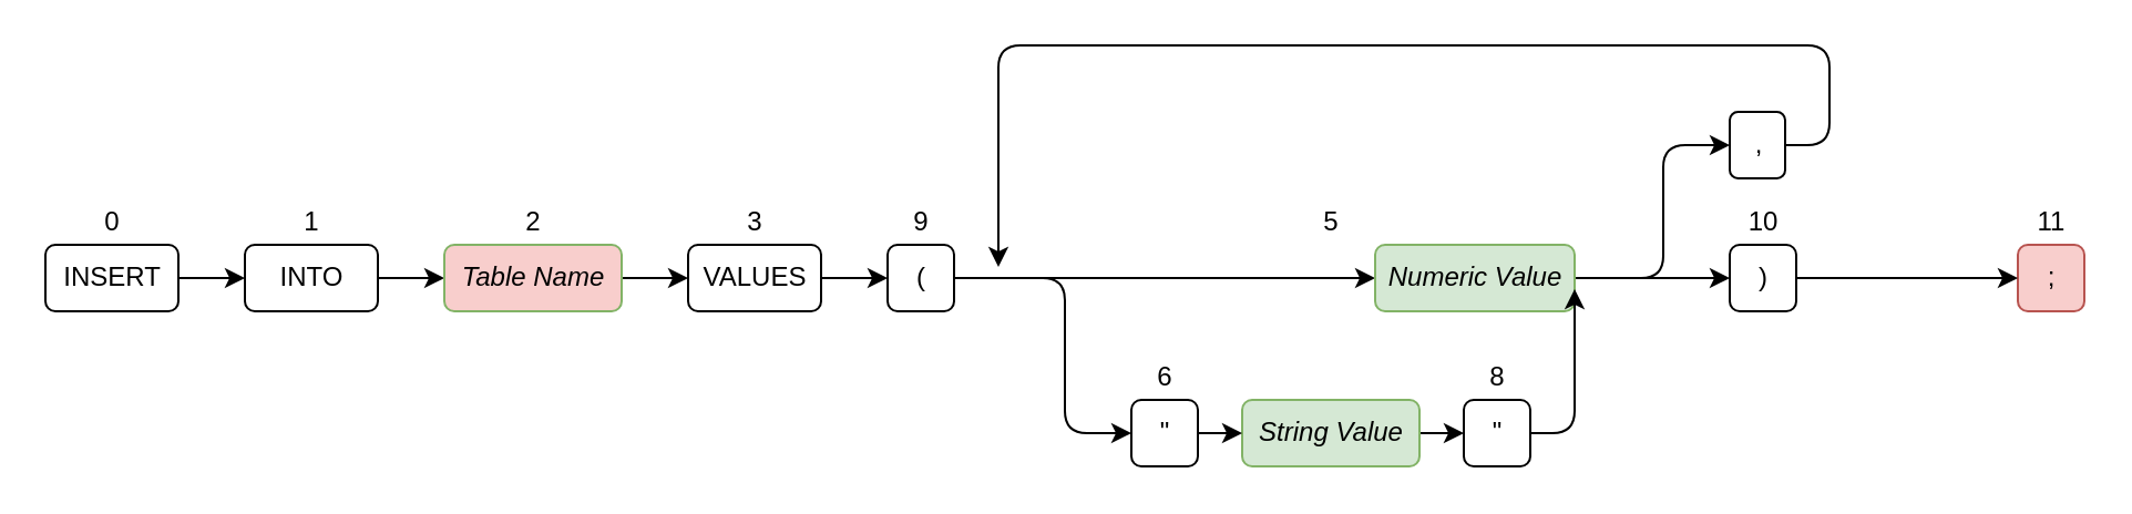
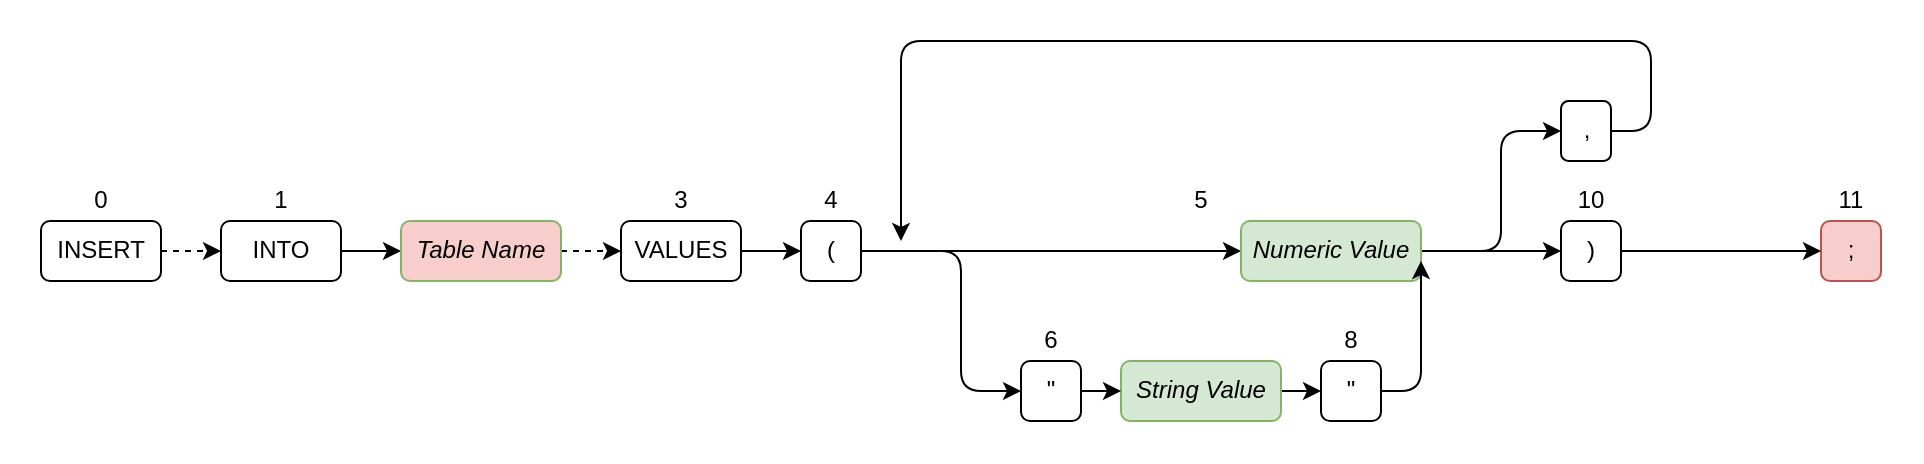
  <mxCell id="0" />
  <mxCell id="1" parent="0" />
- <mxCell id="2" style="edgeStyle=orthogonalEdgeStyle;orthogonalLoop=1;jettySize=auto;html=1;exitX=1;exitY=0.5;exitDx=0;exitDy=0;entryX=0;entryY=0.5;entryDx=0;entryDy=0;" parent="1" source="3" target="6" edge="1"><mxGeometry relative="1" as="geometry" /></mxCell>
+ <mxCell id="2" style="edgeStyle=orthogonalEdgeStyle;orthogonalLoop=1;jettySize=auto;html=1;exitX=1;exitY=0.5;exitDx=0;exitDy=0;entryX=0;entryY=0.5;entryDx=0;entryDy=0;dashed=1;" parent="1" source="3" target="6" edge="1"><mxGeometry relative="1" as="geometry" /></mxCell>
  <mxCell id="3" value="INSERT" style="html=1;rounded=1;" parent="1" vertex="1"><mxGeometry x="20" y="110" width="60" height="30" as="geometry" /></mxCell>
  <mxCell id="4" value="0" style="text;html=1;align=center;verticalAlign=middle;resizable=0;points=[];autosize=1;rounded=1;" parent="1" vertex="1"><mxGeometry x="40" y="90" width="20" height="20" as="geometry" /></mxCell>
  <mxCell id="5" style="edgeStyle=orthogonalEdgeStyle;orthogonalLoop=1;jettySize=auto;html=1;exitX=1;exitY=0.5;exitDx=0;exitDy=0;entryX=0;entryY=0.5;entryDx=0;entryDy=0;" parent="1" source="6" target="9" edge="1"><mxGeometry relative="1" as="geometry" /></mxCell>
  <mxCell id="6" value="INTO" style="html=1;rounded=1;" parent="1" vertex="1"><mxGeometry x="110" y="110" width="60" height="30" as="geometry" /></mxCell>
  <mxCell id="7" value="1" style="text;html=1;align=center;verticalAlign=middle;resizable=0;points=[];autosize=1;rounded=1;" parent="1" vertex="1"><mxGeometry x="130" y="90" width="20" height="20" as="geometry" /></mxCell>
- <mxCell id="8" style="edgeStyle=orthogonalEdgeStyle;orthogonalLoop=1;jettySize=auto;html=1;exitX=1;exitY=0.5;exitDx=0;exitDy=0;entryX=0;entryY=0.5;entryDx=0;entryDy=0;" parent="1" source="9" target="12" edge="1"><mxGeometry relative="1" as="geometry"><mxPoint x="310" y="125" as="targetPoint" /></mxGeometry></mxCell>
+ <mxCell id="8" style="edgeStyle=orthogonalEdgeStyle;orthogonalLoop=1;jettySize=auto;html=1;exitX=1;exitY=0.5;exitDx=0;exitDy=0;entryX=0;entryY=0.5;entryDx=0;entryDy=0;dashed=1;" parent="1" source="9" target="12" edge="1"><mxGeometry relative="1" as="geometry"><mxPoint x="310" y="125" as="targetPoint" /></mxGeometry></mxCell>
  <mxCell id="9" value="&lt;i&gt;Table Name&lt;/i&gt;" style="html=1;fillColor=#f8cecc;strokeColor=#82b366;rounded=1;" parent="1" vertex="1"><mxGeometry x="200" y="110" width="80" height="30" as="geometry" /></mxCell>
- <mxCell id="10" value="2" style="text;html=1;align=center;verticalAlign=middle;resizable=0;points=[];autosize=1;rounded=1;" parent="1" vertex="1"><mxGeometry x="230" y="90" width="20" height="20" as="geometry" /></mxCell>
  <mxCell id="11" style="edgeStyle=orthogonalEdgeStyle;orthogonalLoop=1;jettySize=auto;html=1;exitX=1;exitY=0.5;exitDx=0;exitDy=0;entryX=0;entryY=0.5;entryDx=0;entryDy=0;" parent="1" source="12" target="16" edge="1"><mxGeometry relative="1" as="geometry" /></mxCell>
  <mxCell id="12" value="VALUES" style="html=1;rounded=1;" parent="1" vertex="1"><mxGeometry x="310" y="110" width="60" height="30" as="geometry" /></mxCell>
  <mxCell id="13" value="3" style="text;html=1;align=center;verticalAlign=middle;resizable=0;points=[];autosize=1;rounded=1;" parent="1" vertex="1"><mxGeometry x="330" y="90" width="20" height="20" as="geometry" /></mxCell>
  <mxCell id="14" style="edgeStyle=orthogonalEdgeStyle;orthogonalLoop=1;jettySize=auto;html=1;exitX=1;exitY=0.5;exitDx=0;exitDy=0;entryX=0;entryY=0.5;entryDx=0;entryDy=0;" parent="1" source="16" target="20" edge="1"><mxGeometry relative="1" as="geometry" /></mxCell>
  <mxCell id="15" style="edgeStyle=orthogonalEdgeStyle;rounded=1;orthogonalLoop=1;jettySize=auto;html=1;exitX=1;exitY=0.5;exitDx=0;exitDy=0;entryX=0;entryY=0.5;entryDx=0;entryDy=0;" parent="1" source="16" target="32" edge="1"><mxGeometry relative="1" as="geometry"><Array as="points"><mxPoint x="480" y="125" /></Array></mxGeometry></mxCell>
  <mxCell id="16" value="(" style="html=1;rounded=1;" parent="1" vertex="1"><mxGeometry x="400" y="110" width="30" height="30" as="geometry" /></mxCell>
- <mxCell id="17" value="9" style="text;html=1;align=center;verticalAlign=middle;resizable=0;points=[];autosize=1;rounded=1;" parent="1" vertex="1"><mxGeometry x="405" y="90" width="20" height="20" as="geometry" /></mxCell>
+ <mxCell id="17" value="4" style="text;html=1;align=center;verticalAlign=middle;resizable=0;points=[];autosize=1;rounded=1;" parent="1" vertex="1"><mxGeometry x="405" y="90" width="20" height="20" as="geometry" /></mxCell>
  <mxCell id="18" style="edgeStyle=orthogonalEdgeStyle;orthogonalLoop=1;jettySize=auto;html=1;exitX=1;exitY=0.5;exitDx=0;exitDy=0;entryX=0;entryY=0.5;entryDx=0;entryDy=0;" parent="1" source="20" target="28" edge="1"><mxGeometry relative="1" as="geometry"><mxPoint x="590" y="125" as="targetPoint" /><Array as="points" /></mxGeometry></mxCell>
  <mxCell id="19" style="edgeStyle=orthogonalEdgeStyle;rounded=1;orthogonalLoop=1;jettySize=auto;html=1;exitX=1;exitY=0.5;exitDx=0;exitDy=0;entryX=0;entryY=0.5;entryDx=0;entryDy=0;" edge="1" parent="1" source="20" target="25"><mxGeometry relative="1" as="geometry"><Array as="points"><mxPoint x="750" y="125" /><mxPoint x="750" y="65" /></Array></mxGeometry></mxCell>
  <mxCell id="20" value="&lt;i&gt;Numeric Value&lt;/i&gt;" style="html=1;fillColor=#d5e8d4;strokeColor=#82b366;rounded=1;" parent="1" vertex="1"><mxGeometry x="620" y="110" width="90" height="30" as="geometry" /></mxCell>
  <mxCell id="21" value="5" style="text;html=1;align=center;verticalAlign=middle;resizable=0;points=[];autosize=1;rounded=1;" parent="1" vertex="1"><mxGeometry x="590" y="90" width="20" height="20" as="geometry" /></mxCell>
  <mxCell id="22" value=";" style="html=1;fillColor=#f8cecc;strokeColor=#b85450;rounded=1;" parent="1" vertex="1"><mxGeometry x="910" y="110" width="30" height="30" as="geometry" /></mxCell>
  <mxCell id="23" value="8" style="text;html=1;align=center;verticalAlign=middle;resizable=0;points=[];autosize=1;rounded=1;" parent="1" vertex="1"><mxGeometry x="665" y="160" width="20" height="20" as="geometry" /></mxCell>
  <mxCell id="24" style="edgeStyle=orthogonalEdgeStyle;rounded=1;orthogonalLoop=1;jettySize=auto;html=1;exitX=1;exitY=0.5;exitDx=0;exitDy=0;" edge="1" parent="1" source="25"><mxGeometry relative="1" as="geometry"><mxPoint x="450" y="120" as="targetPoint" /><Array as="points"><mxPoint x="825" y="65" /><mxPoint x="825" y="20" /><mxPoint x="450" y="20" /></Array></mxGeometry></mxCell>
  <mxCell id="25" value="," style="html=1;rounded=1;" parent="1" vertex="1"><mxGeometry x="780" y="50" width="25" height="30" as="geometry" /></mxCell>
  <mxCell id="26" value="6" style="text;html=1;align=center;verticalAlign=middle;resizable=0;points=[];autosize=1;rounded=1;" parent="1" vertex="1"><mxGeometry x="515" y="160" width="20" height="20" as="geometry" /></mxCell>
  <mxCell id="27" style="edgeStyle=orthogonalEdgeStyle;rounded=1;orthogonalLoop=1;jettySize=auto;html=1;exitX=1;exitY=0.5;exitDx=0;exitDy=0;entryX=0;entryY=0.5;entryDx=0;entryDy=0;" edge="1" parent="1" source="28" target="22"><mxGeometry relative="1" as="geometry" /></mxCell>
  <mxCell id="28" value=")" style="html=1;rounded=1;" parent="1" vertex="1"><mxGeometry x="780" y="110" width="30" height="30" as="geometry" /></mxCell>
  <mxCell id="29" style="edgeStyle=orthogonalEdgeStyle;rounded=0;orthogonalLoop=1;jettySize=auto;html=1;exitX=1;exitY=0.5;exitDx=0;exitDy=0;entryX=0;entryY=0.5;entryDx=0;entryDy=0;" parent="1" source="30" target="34" edge="1"><mxGeometry relative="1" as="geometry" /></mxCell>
  <mxCell id="30" value="&lt;i&gt;String Value&lt;/i&gt;" style="html=1;fillColor=#d5e8d4;strokeColor=#82b366;rounded=1;" parent="1" vertex="1"><mxGeometry x="560" y="180" width="80" height="30" as="geometry" /></mxCell>
  <mxCell id="31" style="edgeStyle=orthogonalEdgeStyle;rounded=0;orthogonalLoop=1;jettySize=auto;html=1;exitX=1;exitY=0.5;exitDx=0;exitDy=0;entryX=0;entryY=0.5;entryDx=0;entryDy=0;" parent="1" source="32" target="30" edge="1"><mxGeometry relative="1" as="geometry" /></mxCell>
  <mxCell id="32" value="&quot;" style="html=1;rounded=1;" parent="1" vertex="1"><mxGeometry x="510" y="180" width="30" height="30" as="geometry" /></mxCell>
  <mxCell id="33" style="edgeStyle=orthogonalEdgeStyle;rounded=1;orthogonalLoop=1;jettySize=auto;html=1;exitX=1;exitY=0.5;exitDx=0;exitDy=0;" parent="1" source="34" edge="1"><mxGeometry relative="1" as="geometry"><mxPoint x="710" y="130" as="targetPoint" /><Array as="points"><mxPoint x="710" y="195" /></Array></mxGeometry></mxCell>
  <mxCell id="34" value="&quot;" style="html=1;rounded=1;" parent="1" vertex="1"><mxGeometry x="660" y="180" width="30" height="30" as="geometry" /></mxCell>
  <mxCell id="35" value="10" style="text;html=1;align=center;verticalAlign=middle;resizable=0;points=[];autosize=1;rounded=1;" parent="1" vertex="1"><mxGeometry x="780" y="90" width="30" height="20" as="geometry" /></mxCell>
  <mxCell id="36" value="11" style="text;html=1;align=center;verticalAlign=middle;resizable=0;points=[];autosize=1;rounded=1;" parent="1" vertex="1"><mxGeometry x="910" y="90" width="30" height="20" as="geometry" /></mxCell>
